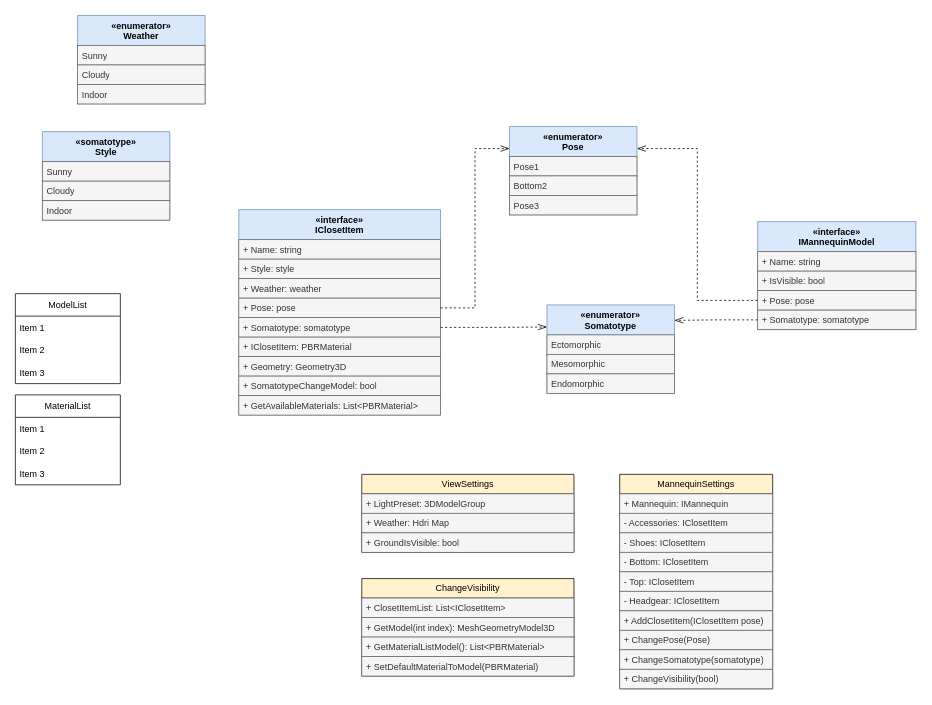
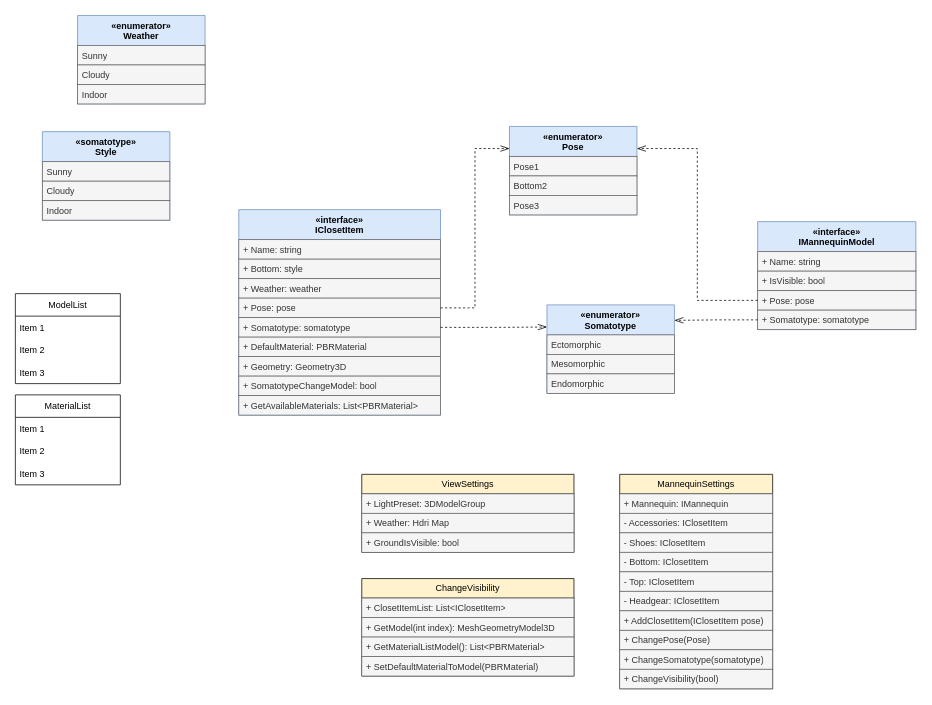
  <mxCell id="0" />
  <mxCell id="1" parent="0" />
  <mxCell id="2" value="«interface»&lt;br&gt;IClosetItem" style="swimlane;fontStyle=1;align=center;verticalAlign=top;childLayout=stackLayout;horizontal=1;startSize=40;horizontalStack=0;resizeParent=1;resizeParentMax=0;resizeLast=0;collapsible=1;marginBottom=0;whiteSpace=wrap;html=1;fillColor=#dae8fc;strokeColor=#6c8ebf;" parent="1" vertex="1"><mxGeometry x="318" y="279" width="269" height="274" as="geometry" /></mxCell>
  <mxCell id="3" value="+ Name: string" style="text;strokeColor=#666666;fillColor=#f5f5f5;align=left;verticalAlign=top;spacingLeft=4;spacingRight=4;overflow=hidden;rotatable=0;points=[[0,0.5],[1,0.5]];portConstraint=eastwest;whiteSpace=wrap;html=1;fontColor=#333333;rounded=0;" parent="2" vertex="1"><mxGeometry y="40" width="269" height="26" as="geometry" /></mxCell>
- <mxCell id="4" value="+ Style: style" style="text;strokeColor=#666666;fillColor=#f5f5f5;align=left;verticalAlign=top;spacingLeft=4;spacingRight=4;overflow=hidden;rotatable=0;points=[[0,0.5],[1,0.5]];portConstraint=eastwest;whiteSpace=wrap;html=1;fontColor=#333333;rounded=0;" parent="2" vertex="1"><mxGeometry y="66" width="269" height="26" as="geometry" /></mxCell>
+ <mxCell id="4" value="+ Bottom: style" style="text;strokeColor=#666666;fillColor=#f5f5f5;align=left;verticalAlign=top;spacingLeft=4;spacingRight=4;overflow=hidden;rotatable=0;points=[[0,0.5],[1,0.5]];portConstraint=eastwest;whiteSpace=wrap;html=1;fontColor=#333333;rounded=0;" parent="2" vertex="1"><mxGeometry y="66" width="269" height="26" as="geometry" /></mxCell>
  <mxCell id="5" value="+ Weather: weather" style="text;strokeColor=#666666;fillColor=#f5f5f5;align=left;verticalAlign=top;spacingLeft=4;spacingRight=4;overflow=hidden;rotatable=0;points=[[0,0.5],[1,0.5]];portConstraint=eastwest;whiteSpace=wrap;html=1;fontColor=#333333;rounded=0;" parent="2" vertex="1"><mxGeometry y="92" width="269" height="26" as="geometry" /></mxCell>
  <mxCell id="6" value="+ Pose: pose" style="text;strokeColor=#666666;fillColor=#f5f5f5;align=left;verticalAlign=top;spacingLeft=4;spacingRight=4;overflow=hidden;rotatable=0;points=[[0,0.5],[1,0.5]];portConstraint=eastwest;whiteSpace=wrap;html=1;fontColor=#333333;rounded=0;" parent="2" vertex="1"><mxGeometry y="118" width="269" height="26" as="geometry" /></mxCell>
  <mxCell id="7" value="+ Somatotype: somatotype" style="text;strokeColor=#666666;fillColor=#f5f5f5;align=left;verticalAlign=top;spacingLeft=4;spacingRight=4;overflow=hidden;rotatable=0;points=[[0,0.5],[1,0.5]];portConstraint=eastwest;whiteSpace=wrap;html=1;fontColor=#333333;rounded=0;" parent="2" vertex="1"><mxGeometry y="144" width="269" height="26" as="geometry" /></mxCell>
- <mxCell id="8" value="+ IClosetItem: PBRMaterial" style="text;strokeColor=#666666;fillColor=#f5f5f5;align=left;verticalAlign=top;spacingLeft=4;spacingRight=4;overflow=hidden;rotatable=0;points=[[0,0.5],[1,0.5]];portConstraint=eastwest;whiteSpace=wrap;html=1;fontColor=#333333;rounded=0;" parent="2" vertex="1"><mxGeometry y="170" width="269" height="26" as="geometry" /></mxCell>
+ <mxCell id="8" value="+ DefaultMaterial: PBRMaterial" style="text;strokeColor=#666666;fillColor=#f5f5f5;align=left;verticalAlign=top;spacingLeft=4;spacingRight=4;overflow=hidden;rotatable=0;points=[[0,0.5],[1,0.5]];portConstraint=eastwest;whiteSpace=wrap;html=1;fontColor=#333333;rounded=0;" parent="2" vertex="1"><mxGeometry y="170" width="269" height="26" as="geometry" /></mxCell>
  <mxCell id="9" value="+ Geometry: Geometry3D" style="text;strokeColor=#666666;fillColor=#f5f5f5;align=left;verticalAlign=top;spacingLeft=4;spacingRight=4;overflow=hidden;rotatable=0;points=[[0,0.5],[1,0.5]];portConstraint=eastwest;whiteSpace=wrap;html=1;fontColor=#333333;rounded=0;" parent="2" vertex="1"><mxGeometry y="196" width="269" height="26" as="geometry" /></mxCell>
  <mxCell id="10" value="+ SomatotypeChangeModel: bool" style="text;strokeColor=#666666;fillColor=#f5f5f5;align=left;verticalAlign=top;spacingLeft=4;spacingRight=4;overflow=hidden;rotatable=0;points=[[0,0.5],[1,0.5]];portConstraint=eastwest;whiteSpace=wrap;html=1;fontColor=#333333;rounded=0;" vertex="1" parent="2"><mxGeometry y="222" width="269" height="26" as="geometry" /></mxCell>
  <mxCell id="11" value="+ GetAvailableMaterials: List&amp;lt;PBRMaterial&amp;gt;" style="text;strokeColor=#666666;fillColor=#f5f5f5;align=left;verticalAlign=top;spacingLeft=4;spacingRight=4;overflow=hidden;rotatable=0;points=[[0,0.5],[1,0.5]];portConstraint=eastwest;whiteSpace=wrap;html=1;fontColor=#333333;rounded=0;" vertex="1" parent="2"><mxGeometry y="248" width="269" height="26" as="geometry" /></mxCell>
  <mxCell id="12" value="«interface»&lt;br&gt;IMannequinModel" style="swimlane;fontStyle=1;align=center;verticalAlign=top;childLayout=stackLayout;horizontal=1;startSize=40;horizontalStack=0;resizeParent=1;resizeParentMax=0;resizeLast=0;collapsible=1;marginBottom=0;whiteSpace=wrap;html=1;fillColor=#dae8fc;strokeColor=#6c8ebf;" parent="1" vertex="1"><mxGeometry x="1010" y="295" width="211" height="144" as="geometry" /></mxCell>
  <mxCell id="13" value="+ Name: string" style="text;strokeColor=#666666;fillColor=#f5f5f5;align=left;verticalAlign=top;spacingLeft=4;spacingRight=4;overflow=hidden;rotatable=0;points=[[0,0.5],[1,0.5]];portConstraint=eastwest;whiteSpace=wrap;html=1;fontColor=#333333;rounded=0;" parent="12" vertex="1"><mxGeometry y="40" width="211" height="26" as="geometry" /></mxCell>
  <mxCell id="14" value="+ IsVisible: bool" style="text;strokeColor=#666666;fillColor=#f5f5f5;align=left;verticalAlign=top;spacingLeft=4;spacingRight=4;overflow=hidden;rotatable=0;points=[[0,0.5],[1,0.5]];portConstraint=eastwest;whiteSpace=wrap;html=1;fontColor=#333333;rounded=0;" parent="12" vertex="1"><mxGeometry y="66" width="211" height="26" as="geometry" /></mxCell>
  <mxCell id="15" value="+ Pose: pose" style="text;strokeColor=#666666;fillColor=#f5f5f5;align=left;verticalAlign=top;spacingLeft=4;spacingRight=4;overflow=hidden;rotatable=0;points=[[0,0.5],[1,0.5]];portConstraint=eastwest;whiteSpace=wrap;html=1;fontColor=#333333;rounded=0;" parent="12" vertex="1"><mxGeometry y="92" width="211" height="26" as="geometry" /></mxCell>
  <mxCell id="16" value="+ Somatotype: somatotype" style="text;strokeColor=#666666;fillColor=#f5f5f5;align=left;verticalAlign=top;spacingLeft=4;spacingRight=4;overflow=hidden;rotatable=0;points=[[0,0.5],[1,0.5]];portConstraint=eastwest;whiteSpace=wrap;html=1;fontColor=#333333;rounded=0;" parent="12" vertex="1"><mxGeometry y="118" width="211" height="26" as="geometry" /></mxCell>
  <mxCell id="17" value="«enumerator»&lt;br&gt;Somatotype" style="swimlane;fontStyle=1;align=center;verticalAlign=top;childLayout=stackLayout;horizontal=1;startSize=40;horizontalStack=0;resizeParent=1;resizeParentMax=0;resizeLast=0;collapsible=1;marginBottom=0;whiteSpace=wrap;html=1;fillColor=#dae8fc;strokeColor=#6c8ebf;" parent="1" vertex="1"><mxGeometry x="729" y="406" width="170" height="118" as="geometry" /></mxCell>
  <mxCell id="18" value="Ectomorphic" style="text;strokeColor=#666666;fillColor=#f5f5f5;align=left;verticalAlign=top;spacingLeft=4;spacingRight=4;overflow=hidden;rotatable=0;points=[[0,0.5],[1,0.5]];portConstraint=eastwest;whiteSpace=wrap;html=1;fontColor=#333333;rounded=0;" parent="17" vertex="1"><mxGeometry y="40" width="170" height="26" as="geometry" /></mxCell>
  <mxCell id="19" value="Mesomorphic" style="text;strokeColor=#666666;fillColor=#f5f5f5;align=left;verticalAlign=top;spacingLeft=4;spacingRight=4;overflow=hidden;rotatable=0;points=[[0,0.5],[1,0.5]];portConstraint=eastwest;whiteSpace=wrap;html=1;fontColor=#333333;rounded=0;" parent="17" vertex="1"><mxGeometry y="66" width="170" height="26" as="geometry" /></mxCell>
  <mxCell id="20" value="Endomorphic" style="text;strokeColor=#666666;fillColor=#f5f5f5;align=left;verticalAlign=top;spacingLeft=4;spacingRight=4;overflow=hidden;rotatable=0;points=[[0,0.5],[1,0.5]];portConstraint=eastwest;whiteSpace=wrap;html=1;fontColor=#333333;rounded=0;" parent="17" vertex="1"><mxGeometry y="92" width="170" height="26" as="geometry" /></mxCell>
  <mxCell id="21" value="«enumerator»&lt;br&gt;Pose" style="swimlane;fontStyle=1;align=center;verticalAlign=top;childLayout=stackLayout;horizontal=1;startSize=40;horizontalStack=0;resizeParent=1;resizeParentMax=0;resizeLast=0;collapsible=1;marginBottom=0;whiteSpace=wrap;html=1;fillColor=#dae8fc;strokeColor=#6c8ebf;" parent="1" vertex="1"><mxGeometry x="679" y="168" width="170" height="118" as="geometry" /></mxCell>
  <mxCell id="22" value="Pose1" style="text;strokeColor=#666666;fillColor=#f5f5f5;align=left;verticalAlign=top;spacingLeft=4;spacingRight=4;overflow=hidden;rotatable=0;points=[[0,0.5],[1,0.5]];portConstraint=eastwest;whiteSpace=wrap;html=1;fontColor=#333333;rounded=0;" parent="21" vertex="1"><mxGeometry y="40" width="170" height="26" as="geometry" /></mxCell>
  <mxCell id="23" value="Bottom2" style="text;strokeColor=#666666;fillColor=#f5f5f5;align=left;verticalAlign=top;spacingLeft=4;spacingRight=4;overflow=hidden;rotatable=0;points=[[0,0.5],[1,0.5]];portConstraint=eastwest;whiteSpace=wrap;html=1;fontColor=#333333;rounded=0;" parent="21" vertex="1"><mxGeometry y="66" width="170" height="26" as="geometry" /></mxCell>
  <mxCell id="24" value="Pose3&lt;br&gt;" style="text;strokeColor=#666666;fillColor=#f5f5f5;align=left;verticalAlign=top;spacingLeft=4;spacingRight=4;overflow=hidden;rotatable=0;points=[[0,0.5],[1,0.5]];portConstraint=eastwest;whiteSpace=wrap;html=1;fontColor=#333333;rounded=0;" parent="21" vertex="1"><mxGeometry y="92" width="170" height="26" as="geometry" /></mxCell>
  <mxCell id="25" value="«somatotype»&lt;br&gt;Style" style="swimlane;fontStyle=1;align=center;verticalAlign=top;childLayout=stackLayout;horizontal=1;startSize=40;horizontalStack=0;resizeParent=1;resizeParentMax=0;resizeLast=0;collapsible=1;marginBottom=0;whiteSpace=wrap;html=1;fillColor=#dae8fc;strokeColor=#6c8ebf;" vertex="1" parent="1"><mxGeometry x="56" y="175" width="170" height="118" as="geometry" /></mxCell>
  <mxCell id="26" value="Sunny" style="text;strokeColor=#666666;fillColor=#f5f5f5;align=left;verticalAlign=top;spacingLeft=4;spacingRight=4;overflow=hidden;rotatable=0;points=[[0,0.5],[1,0.5]];portConstraint=eastwest;whiteSpace=wrap;html=1;fontColor=#333333;rounded=0;" vertex="1" parent="25"><mxGeometry y="40" width="170" height="26" as="geometry" /></mxCell>
  <mxCell id="27" value="Cloudy" style="text;strokeColor=#666666;fillColor=#f5f5f5;align=left;verticalAlign=top;spacingLeft=4;spacingRight=4;overflow=hidden;rotatable=0;points=[[0,0.5],[1,0.5]];portConstraint=eastwest;whiteSpace=wrap;html=1;fontColor=#333333;rounded=0;" vertex="1" parent="25"><mxGeometry y="66" width="170" height="26" as="geometry" /></mxCell>
  <mxCell id="28" value="Indoor" style="text;strokeColor=#666666;fillColor=#f5f5f5;align=left;verticalAlign=top;spacingLeft=4;spacingRight=4;overflow=hidden;rotatable=0;points=[[0,0.5],[1,0.5]];portConstraint=eastwest;whiteSpace=wrap;html=1;fontColor=#333333;rounded=0;" vertex="1" parent="25"><mxGeometry y="92" width="170" height="26" as="geometry" /></mxCell>
  <mxCell id="29" style="edgeStyle=orthogonalEdgeStyle;rounded=0;orthogonalLoop=1;jettySize=auto;html=1;entryX=1;entryY=0.175;entryDx=0;entryDy=0;dashed=1;endArrow=openThin;endFill=0;endSize=10;entryPerimeter=0;" parent="1" source="16" target="17" edge="1"><mxGeometry relative="1" as="geometry" /></mxCell>
  <mxCell id="30" value="MannequinSettings" style="swimlane;fontStyle=0;childLayout=stackLayout;horizontal=1;startSize=26;fillColor=#fff2cc;horizontalStack=0;resizeParent=1;resizeParentMax=0;resizeLast=0;collapsible=1;marginBottom=0;whiteSpace=wrap;html=1;strokeColor=#000000;" parent="1" vertex="1"><mxGeometry x="826" y="632" width="204" height="286" as="geometry" /></mxCell>
  <mxCell id="31" value="+ Mannequin: IMannequin" style="text;strokeColor=#666666;fillColor=#f5f5f5;align=left;verticalAlign=top;spacingLeft=4;spacingRight=4;overflow=hidden;rotatable=0;points=[[0,0.5],[1,0.5]];portConstraint=eastwest;whiteSpace=wrap;html=1;fontColor=#333333;rounded=0;" parent="30" vertex="1"><mxGeometry y="26" width="204" height="26" as="geometry" /></mxCell>
  <mxCell id="32" value="- Accessories: IClosetItem" style="text;strokeColor=#666666;fillColor=#f5f5f5;align=left;verticalAlign=top;spacingLeft=4;spacingRight=4;overflow=hidden;rotatable=0;points=[[0,0.5],[1,0.5]];portConstraint=eastwest;whiteSpace=wrap;html=1;fontColor=#333333;rounded=0;" parent="30" vertex="1"><mxGeometry y="52" width="204" height="26" as="geometry" /></mxCell>
  <mxCell id="33" value="- Shoes: IClosetItem" style="text;strokeColor=#666666;fillColor=#f5f5f5;align=left;verticalAlign=top;spacingLeft=4;spacingRight=4;overflow=hidden;rotatable=0;points=[[0,0.5],[1,0.5]];portConstraint=eastwest;whiteSpace=wrap;html=1;fontColor=#333333;rounded=0;" parent="30" vertex="1"><mxGeometry y="78" width="204" height="26" as="geometry" /></mxCell>
  <mxCell id="34" value="- Bottom: IClosetItem" style="text;strokeColor=#666666;fillColor=#f5f5f5;align=left;verticalAlign=top;spacingLeft=4;spacingRight=4;overflow=hidden;rotatable=0;points=[[0,0.5],[1,0.5]];portConstraint=eastwest;whiteSpace=wrap;html=1;fontColor=#333333;rounded=0;" parent="30" vertex="1"><mxGeometry y="104" width="204" height="26" as="geometry" /></mxCell>
  <mxCell id="35" value="- Top: IClosetItem" style="text;strokeColor=#666666;fillColor=#f5f5f5;align=left;verticalAlign=top;spacingLeft=4;spacingRight=4;overflow=hidden;rotatable=0;points=[[0,0.5],[1,0.5]];portConstraint=eastwest;whiteSpace=wrap;html=1;fontColor=#333333;rounded=0;" parent="30" vertex="1"><mxGeometry y="130" width="204" height="26" as="geometry" /></mxCell>
  <mxCell id="36" value="- Headgear: IClosetItem" style="text;strokeColor=#666666;fillColor=#f5f5f5;align=left;verticalAlign=top;spacingLeft=4;spacingRight=4;overflow=hidden;rotatable=0;points=[[0,0.5],[1,0.5]];portConstraint=eastwest;whiteSpace=wrap;html=1;fontColor=#333333;rounded=0;" parent="30" vertex="1"><mxGeometry y="156" width="204" height="26" as="geometry" /></mxCell>
  <mxCell id="37" value="+ AddClosetItem(IClosetItem pose)" style="text;strokeColor=#666666;fillColor=#f5f5f5;align=left;verticalAlign=top;spacingLeft=4;spacingRight=4;overflow=hidden;rotatable=0;points=[[0,0.5],[1,0.5]];portConstraint=eastwest;whiteSpace=wrap;html=1;fontColor=#333333;rounded=0;" parent="30" vertex="1"><mxGeometry y="182" width="204" height="26" as="geometry" /></mxCell>
  <mxCell id="38" value="+ ChangePose(Pose)" style="text;strokeColor=#666666;fillColor=#f5f5f5;align=left;verticalAlign=top;spacingLeft=4;spacingRight=4;overflow=hidden;rotatable=0;points=[[0,0.5],[1,0.5]];portConstraint=eastwest;whiteSpace=wrap;html=1;fontColor=#333333;rounded=0;" parent="30" vertex="1"><mxGeometry y="208" width="204" height="26" as="geometry" /></mxCell>
  <mxCell id="39" value="+ ChangeSomatotype(somatotype)" style="text;strokeColor=#666666;fillColor=#f5f5f5;align=left;verticalAlign=top;spacingLeft=4;spacingRight=4;overflow=hidden;rotatable=0;points=[[0,0.5],[1,0.5]];portConstraint=eastwest;whiteSpace=wrap;html=1;fontColor=#333333;rounded=0;" parent="30" vertex="1"><mxGeometry y="234" width="204" height="26" as="geometry" /></mxCell>
  <mxCell id="40" value="+ ChangeVisibility(bool)" style="text;strokeColor=#666666;fillColor=#f5f5f5;align=left;verticalAlign=top;spacingLeft=4;spacingRight=4;overflow=hidden;rotatable=0;points=[[0,0.5],[1,0.5]];portConstraint=eastwest;whiteSpace=wrap;html=1;fontColor=#333333;rounded=0;" parent="30" vertex="1"><mxGeometry y="260" width="204" height="26" as="geometry" /></mxCell>
  <mxCell id="41" style="rounded=0;orthogonalLoop=1;jettySize=auto;html=1;entryX=0;entryY=0.25;entryDx=0;entryDy=0;dashed=1;endArrow=openThin;endFill=0;endSize=10;edgeStyle=orthogonalEdgeStyle;" parent="1" source="7" target="17" edge="1"><mxGeometry relative="1" as="geometry"><mxPoint x="706" y="433" as="sourcePoint" /><mxPoint x="576" y="378" as="targetPoint" /></mxGeometry></mxCell>
  <mxCell id="42" style="edgeStyle=orthogonalEdgeStyle;rounded=0;orthogonalLoop=1;jettySize=auto;html=1;entryX=0;entryY=0.25;entryDx=0;entryDy=0;dashed=1;endArrow=openThin;endFill=0;endSize=10;exitX=1;exitY=0.5;exitDx=0;exitDy=0;" parent="1" source="6" target="21" edge="1"><mxGeometry relative="1" as="geometry"><mxPoint x="525" y="420" as="sourcePoint" /><mxPoint x="722" y="384" as="targetPoint" /></mxGeometry></mxCell>
  <mxCell id="43" style="edgeStyle=orthogonalEdgeStyle;rounded=0;orthogonalLoop=1;jettySize=auto;html=1;entryX=1;entryY=0.25;entryDx=0;entryDy=0;dashed=1;endArrow=openThin;endFill=0;endSize=10;exitX=0;exitY=0.5;exitDx=0;exitDy=0;" parent="1" source="15" target="21" edge="1"><mxGeometry relative="1" as="geometry"><mxPoint x="1022" y="430" as="sourcePoint" /><mxPoint x="892" y="375" as="targetPoint" /></mxGeometry></mxCell>
  <mxCell id="44" value="ViewSettings" style="swimlane;fontStyle=0;childLayout=stackLayout;horizontal=1;startSize=26;fillColor=#fff2cc;horizontalStack=0;resizeParent=1;resizeParentMax=0;resizeLast=0;collapsible=1;marginBottom=0;whiteSpace=wrap;html=1;strokeColor=#000000;" parent="1" vertex="1"><mxGeometry x="482" y="632" width="283" height="104" as="geometry" /></mxCell>
  <mxCell id="45" value="+ LightPreset: 3DModelGroup" style="text;strokeColor=#666666;fillColor=#f5f5f5;align=left;verticalAlign=top;spacingLeft=4;spacingRight=4;overflow=hidden;rotatable=0;points=[[0,0.5],[1,0.5]];portConstraint=eastwest;whiteSpace=wrap;html=1;fontColor=#333333;rounded=0;" parent="44" vertex="1"><mxGeometry y="26" width="283" height="26" as="geometry" /></mxCell>
  <mxCell id="46" value="+ Weather: Hdri Map" style="text;strokeColor=#666666;fillColor=#f5f5f5;align=left;verticalAlign=top;spacingLeft=4;spacingRight=4;overflow=hidden;rotatable=0;points=[[0,0.5],[1,0.5]];portConstraint=eastwest;whiteSpace=wrap;html=1;fontColor=#333333;rounded=0;" parent="44" vertex="1"><mxGeometry y="52" width="283" height="26" as="geometry" /></mxCell>
  <mxCell id="47" value="+ GroundIsVisible: bool" style="text;strokeColor=#666666;fillColor=#f5f5f5;align=left;verticalAlign=top;spacingLeft=4;spacingRight=4;overflow=hidden;rotatable=0;points=[[0,0.5],[1,0.5]];portConstraint=eastwest;whiteSpace=wrap;html=1;fontColor=#333333;rounded=0;" parent="44" vertex="1"><mxGeometry y="78" width="283" height="26" as="geometry" /></mxCell>
  <mxCell id="48" value="ChangeVisibility" style="swimlane;fontStyle=0;childLayout=stackLayout;horizontal=1;startSize=26;fillColor=#fff2cc;horizontalStack=0;resizeParent=1;resizeParentMax=0;resizeLast=0;collapsible=1;marginBottom=0;whiteSpace=wrap;html=1;strokeColor=#000000;" parent="1" vertex="1"><mxGeometry x="482" y="771" width="283" height="130" as="geometry" /></mxCell>
  <mxCell id="49" value="+ ClosetItemList: List&amp;lt;IClosetItem&amp;gt;" style="text;strokeColor=#666666;fillColor=#f5f5f5;align=left;verticalAlign=top;spacingLeft=4;spacingRight=4;overflow=hidden;rotatable=0;points=[[0,0.5],[1,0.5]];portConstraint=eastwest;whiteSpace=wrap;html=1;fontColor=#333333;rounded=0;" parent="48" vertex="1"><mxGeometry y="26" width="283" height="26" as="geometry" /></mxCell>
  <mxCell id="50" value="+ GetModel(int index): MeshGeometryModel3D" style="text;strokeColor=#666666;fillColor=#f5f5f5;align=left;verticalAlign=top;spacingLeft=4;spacingRight=4;overflow=hidden;rotatable=0;points=[[0,0.5],[1,0.5]];portConstraint=eastwest;whiteSpace=wrap;html=1;fontColor=#333333;rounded=0;" parent="48" vertex="1"><mxGeometry y="52" width="283" height="26" as="geometry" /></mxCell>
  <mxCell id="51" value="+ GetMaterialListModel(): List&amp;lt;PBRMaterial&amp;gt;" style="text;strokeColor=#666666;fillColor=#f5f5f5;align=left;verticalAlign=top;spacingLeft=4;spacingRight=4;overflow=hidden;rotatable=0;points=[[0,0.5],[1,0.5]];portConstraint=eastwest;whiteSpace=wrap;html=1;fontColor=#333333;rounded=0;" parent="48" vertex="1"><mxGeometry y="78" width="283" height="26" as="geometry" /></mxCell>
  <mxCell id="52" value="+ SetDefaultMaterialToModel(PBRMaterial)" style="text;strokeColor=#666666;fillColor=#f5f5f5;align=left;verticalAlign=top;spacingLeft=4;spacingRight=4;overflow=hidden;rotatable=0;points=[[0,0.5],[1,0.5]];portConstraint=eastwest;whiteSpace=wrap;html=1;fontColor=#333333;rounded=0;" vertex="1" parent="48"><mxGeometry y="104" width="283" height="26" as="geometry" /></mxCell>
  <mxCell id="53" value="ModelList" style="swimlane;fontStyle=0;childLayout=stackLayout;horizontal=1;startSize=30;horizontalStack=0;resizeParent=1;resizeParentMax=0;resizeLast=0;collapsible=1;marginBottom=0;" vertex="1" parent="1"><mxGeometry x="20" y="391" width="140" height="120" as="geometry" /></mxCell>
  <mxCell id="54" value="Item 1" style="text;strokeColor=none;fillColor=none;align=left;verticalAlign=middle;spacingLeft=4;spacingRight=4;overflow=hidden;points=[[0,0.5],[1,0.5]];portConstraint=eastwest;rotatable=0;" vertex="1" parent="53"><mxGeometry y="30" width="140" height="30" as="geometry" /></mxCell>
  <mxCell id="55" value="Item 2" style="text;strokeColor=none;fillColor=none;align=left;verticalAlign=middle;spacingLeft=4;spacingRight=4;overflow=hidden;points=[[0,0.5],[1,0.5]];portConstraint=eastwest;rotatable=0;" vertex="1" parent="53"><mxGeometry y="60" width="140" height="30" as="geometry" /></mxCell>
  <mxCell id="56" value="Item 3" style="text;strokeColor=none;fillColor=none;align=left;verticalAlign=middle;spacingLeft=4;spacingRight=4;overflow=hidden;points=[[0,0.5],[1,0.5]];portConstraint=eastwest;rotatable=0;" vertex="1" parent="53"><mxGeometry y="90" width="140" height="30" as="geometry" /></mxCell>
  <mxCell id="57" value="MaterialList" style="swimlane;fontStyle=0;childLayout=stackLayout;horizontal=1;startSize=30;horizontalStack=0;resizeParent=1;resizeParentMax=0;resizeLast=0;collapsible=1;marginBottom=0;" vertex="1" parent="1"><mxGeometry x="20" y="526" width="140" height="120" as="geometry" /></mxCell>
  <mxCell id="58" value="Item 1" style="text;strokeColor=none;fillColor=none;align=left;verticalAlign=middle;spacingLeft=4;spacingRight=4;overflow=hidden;points=[[0,0.5],[1,0.5]];portConstraint=eastwest;rotatable=0;" vertex="1" parent="57"><mxGeometry y="30" width="140" height="30" as="geometry" /></mxCell>
  <mxCell id="59" value="Item 2" style="text;strokeColor=none;fillColor=none;align=left;verticalAlign=middle;spacingLeft=4;spacingRight=4;overflow=hidden;points=[[0,0.5],[1,0.5]];portConstraint=eastwest;rotatable=0;" vertex="1" parent="57"><mxGeometry y="60" width="140" height="30" as="geometry" /></mxCell>
  <mxCell id="60" value="Item 3" style="text;strokeColor=none;fillColor=none;align=left;verticalAlign=middle;spacingLeft=4;spacingRight=4;overflow=hidden;points=[[0,0.5],[1,0.5]];portConstraint=eastwest;rotatable=0;" vertex="1" parent="57"><mxGeometry y="90" width="140" height="30" as="geometry" /></mxCell>
  <mxCell id="61" value="«enumerator»&lt;br&gt;Weather" style="swimlane;fontStyle=1;align=center;verticalAlign=top;childLayout=stackLayout;horizontal=1;startSize=40;horizontalStack=0;resizeParent=1;resizeParentMax=0;resizeLast=0;collapsible=1;marginBottom=0;whiteSpace=wrap;html=1;fillColor=#dae8fc;strokeColor=#6c8ebf;" vertex="1" parent="1"><mxGeometry x="103" y="20" width="170" height="118" as="geometry" /></mxCell>
  <mxCell id="62" value="Sunny" style="text;strokeColor=#666666;fillColor=#f5f5f5;align=left;verticalAlign=top;spacingLeft=4;spacingRight=4;overflow=hidden;rotatable=0;points=[[0,0.5],[1,0.5]];portConstraint=eastwest;whiteSpace=wrap;html=1;fontColor=#333333;rounded=0;" vertex="1" parent="61"><mxGeometry y="40" width="170" height="26" as="geometry" /></mxCell>
  <mxCell id="63" value="Cloudy" style="text;strokeColor=#666666;fillColor=#f5f5f5;align=left;verticalAlign=top;spacingLeft=4;spacingRight=4;overflow=hidden;rotatable=0;points=[[0,0.5],[1,0.5]];portConstraint=eastwest;whiteSpace=wrap;html=1;fontColor=#333333;rounded=0;" vertex="1" parent="61"><mxGeometry y="66" width="170" height="26" as="geometry" /></mxCell>
  <mxCell id="64" value="Indoor" style="text;strokeColor=#666666;fillColor=#f5f5f5;align=left;verticalAlign=top;spacingLeft=4;spacingRight=4;overflow=hidden;rotatable=0;points=[[0,0.5],[1,0.5]];portConstraint=eastwest;whiteSpace=wrap;html=1;fontColor=#333333;rounded=0;" vertex="1" parent="61"><mxGeometry y="92" width="170" height="26" as="geometry" /></mxCell>
